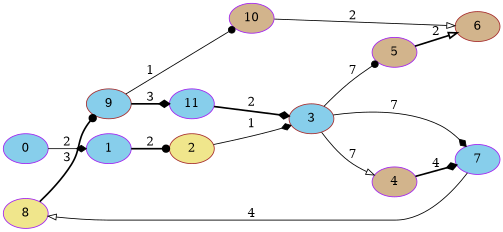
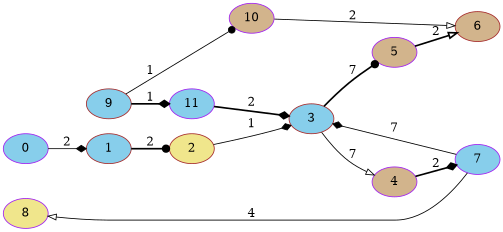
  digraph {
    rankdir=LR
    node [color=purple fillcolor=skyblue style=filled]
    edge [arrowhead=diamond style=solid]
    8 [fillcolor=khaki height=0.5 width=0.75]
    9 [color=brown height=0.5 width=0.75]
    11 [height=0.5 width=0.75]
    10 [fillcolor=tan height=0.5 width=0.75]
    3 [color=brown height=0.5 width=0.75]
    6 [color=brown fillcolor=tan height=0.5 width=0.75]
    5 [fillcolor=tan height=0.5 width=0.75]
    4 [fillcolor=tan height=0.5 width=0.75]
    7 [height=0.5 width=0.75]
    2 [color=brown fillcolor=khaki height=0.5 width=0.75]
-   1 [height=0.5 width=0.75]
+   1 [color=brown height=0.5 width=0.75]
    0 [height=0.5 width=0.75]
-   8 -> 9 [arrowhead=dot label=3 style=bold]
-   9 -> 11 [label=3 style=bold]
+   9 -> 11 [label=1 style=bold]
    9 -> 10 [arrowhead=dot label=1]
    11 -> 3 [label=2 style=bold]
    10 -> 6 [arrowhead=onormal label=2]
-   3 -> 5 [arrowhead=dot label=7]
+   3 -> 5 [arrowhead=dot label=7 style=bold]
    3 -> 4 [arrowhead=onormal label=7]
-   3 -> 7 [label=7]
+   7 -> 3 [label=7]
    5 -> 6 [arrowhead=onormal label=2 style=bold]
-   4 -> 7 [label=4 style=bold]
+   4 -> 7 [label=2 style=bold]
    7 -> 8 [arrowhead=onormal label=4]
    2 -> 3 [label=1]
    1 -> 2 [arrowhead=dot label=2 style=bold]
    0 -> 1 [label=2]
  }
